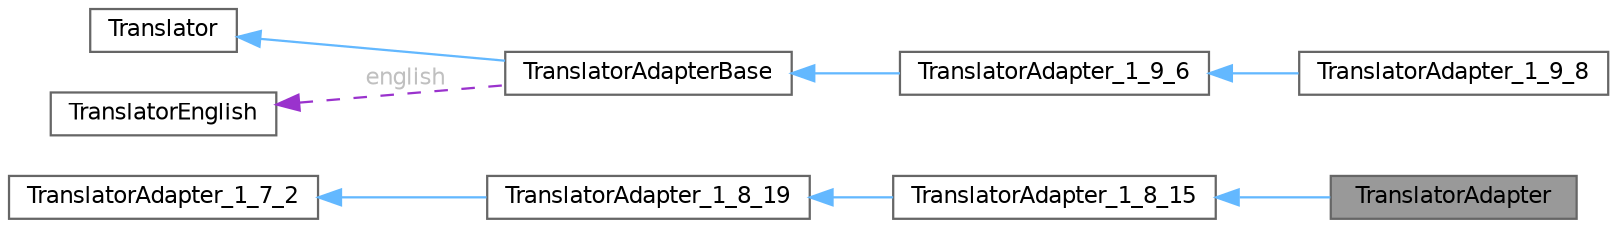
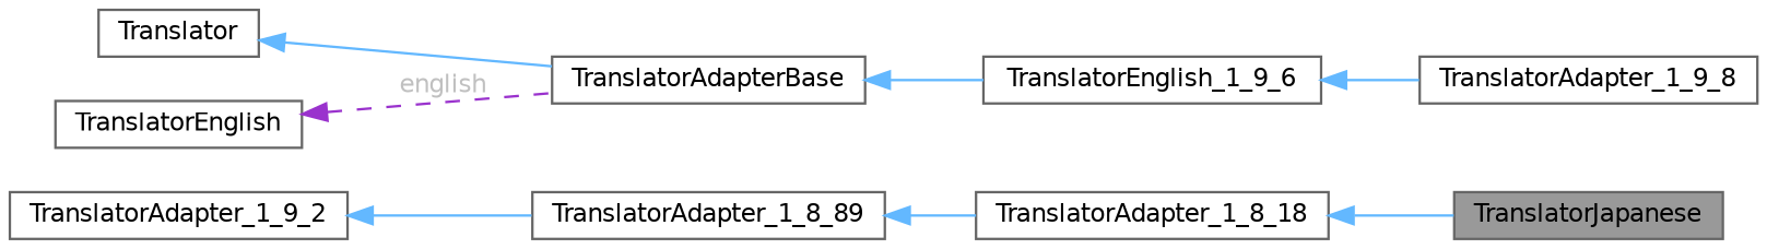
  digraph {
    rankdir=LR
    node [color=gray40 fillcolor=white fontname=Helvetica fontsize=10 shape=box style=filled]
    edge [color=steelblue1 dir=back fontname=Helvetica fontsize=10 labelfontname=Helvetica labelfontsize=10 style=solid]
-   n1 [fillcolor=grey60 fontcolor=black height=0.2 label=TranslatorAdapter width=0.4]
-   n2 [height=0.2 label=TranslatorAdapter_1_8_15 width=0.4]
-   n3 [height=0.2 label=TranslatorAdapter_1_8_19 width=0.4]
-   n4 [height=0.2 label=TranslatorAdapter_1_7_2 width=0.4]
+   n1 [fillcolor=grey60 fontcolor=black height=0.2 label=TranslatorJapanese width=0.4]
+   n2 [height=0.2 label=TranslatorAdapter_1_8_18 width=0.4]
+   n3 [height=0.2 label=TranslatorAdapter_1_8_89 width=0.4]
+   n4 [height=0.2 label=TranslatorAdapter_1_9_2 width=0.4]
    n5 [height=0.2 label=TranslatorAdapter_1_9_8 width=0.4]
-   n6 [height=0.2 label=TranslatorAdapter_1_9_6 width=0.4]
+   n6 [height=0.2 label=TranslatorEnglish_1_9_6 width=0.4]
    n7 [height=0.2 label=TranslatorAdapterBase width=0.4]
    n8 [height=0.2 label=Translator width=0.4]
    n9 [height=0.2 label=TranslatorEnglish width=0.4]
    n2 -> n1
    n3 -> n2
    n4 -> n3
    n6 -> n5
    n7 -> n6
    n8 -> n7
    n9 -> n7 [color=darkorchid3 fontcolor=grey label=" english" style=dashed]
  }
